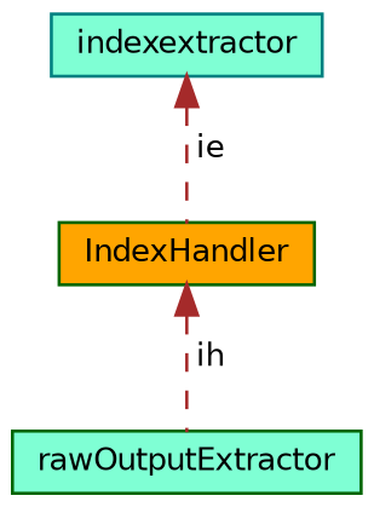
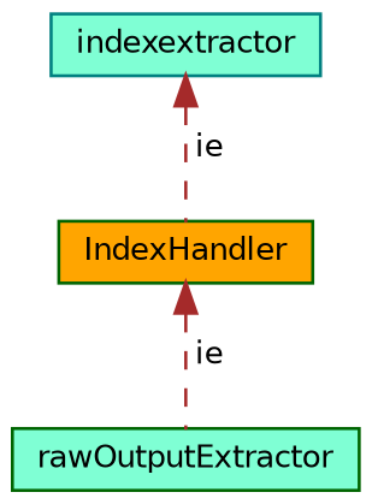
  digraph {
    node [color=darkgreen fillcolor=aquamarine fontname=Helvetica fontsize=10 shape=record style=filled]
    edge [color=brown dir=back fontname=Helvetica fontsize=10 labelfontname=Helvetica labelfontsize=10 style=dashed]
    n1 [fontcolor=black height=0.2 label=rawOutputExtractor width=0.4]
    n2 [fillcolor=orange height=0.2 label=IndexHandler width=0.4]
    n3 [color=teal height=0.2 label=indexextractor width=0.4]
-   n2 -> n1 [label=" ih"]
+   n2 -> n1 [label=" ie"]
    n3 -> n2 [label=" ie"]
  }
